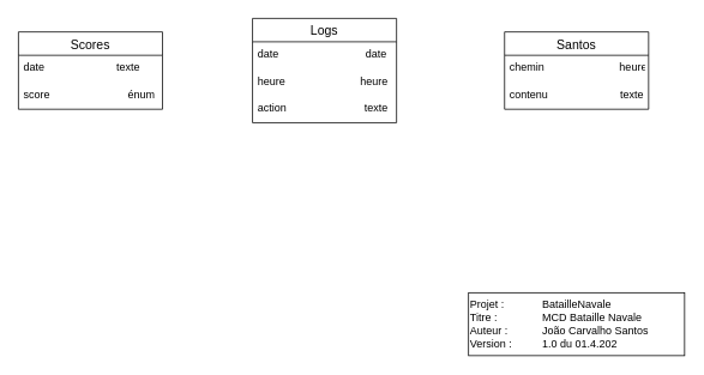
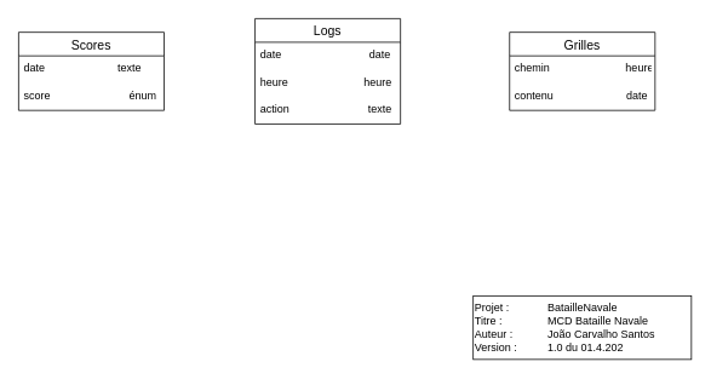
  <mxCell id="0" />
  <mxCell id="1" parent="0" />
  <mxCell id="2" value="Projet : &lt;span style=&quot;white-space: pre&quot;&gt;&#09;&lt;/span&gt;&lt;span style=&quot;white-space: pre&quot;&gt;&#09;&lt;/span&gt;BatailleNavale&lt;br&gt;Titre : &lt;span style=&quot;white-space: pre&quot;&gt;&#09;&lt;/span&gt;&lt;span style=&quot;white-space: pre&quot;&gt;&#09;&lt;/span&gt;MCD Bataille Navale&lt;br&gt;Auteur : &lt;span style=&quot;white-space: pre&quot;&gt;&#09;&lt;/span&gt;&lt;span style=&quot;white-space: pre&quot;&gt;&#09;&lt;/span&gt;João Carvalho Santos&lt;br&gt;Version : &lt;span style=&quot;white-space: pre&quot;&gt;&#09;&lt;/span&gt;&lt;span style=&quot;white-space: pre&quot;&gt;&#09;&lt;/span&gt;1.0 du 01.4.202" style="rounded=0;whiteSpace=wrap;html=1;align=left;" parent="1" vertex="1"><mxGeometry x="520" y="325" width="240" height="70" as="geometry" /></mxCell>
  <mxCell id="3" value="Logs" style="swimlane;fontStyle=0;childLayout=stackLayout;horizontal=1;startSize=26;horizontalStack=0;resizeParent=1;resizeParentMax=0;resizeLast=0;collapsible=1;marginBottom=0;align=center;fontSize=14;" parent="1" vertex="1"><mxGeometry x="280" y="20" width="160" height="116" as="geometry" /></mxCell>
  <mxCell id="4" value="date                             date" style="text;strokeColor=none;fillColor=none;spacingLeft=4;spacingRight=4;overflow=hidden;rotatable=0;points=[[0,0.5],[1,0.5]];portConstraint=eastwest;fontSize=12;" parent="3" vertex="1"><mxGeometry y="26" width="160" height="30" as="geometry" /></mxCell>
  <mxCell id="5" value="heure                         heure" style="text;strokeColor=none;fillColor=none;spacingLeft=4;spacingRight=4;overflow=hidden;rotatable=0;points=[[0,0.5],[1,0.5]];portConstraint=eastwest;fontSize=12;" parent="3" vertex="1"><mxGeometry y="56" width="160" height="30" as="geometry" /></mxCell>
  <mxCell id="6" value="action                          texte" style="text;strokeColor=none;fillColor=none;spacingLeft=4;spacingRight=4;overflow=hidden;rotatable=0;points=[[0,0.5],[1,0.5]];portConstraint=eastwest;fontSize=12;" parent="3" vertex="1"><mxGeometry y="86" width="160" height="30" as="geometry" /></mxCell>
- <mxCell id="7" value="Santos" style="swimlane;fontStyle=0;childLayout=stackLayout;horizontal=1;startSize=26;horizontalStack=0;resizeParent=1;resizeParentMax=0;resizeLast=0;collapsible=1;marginBottom=0;align=center;fontSize=14;" parent="1" vertex="1"><mxGeometry x="560" y="35" width="160" height="86" as="geometry" /></mxCell>
+ <mxCell id="7" value="Grilles" style="swimlane;fontStyle=0;childLayout=stackLayout;horizontal=1;startSize=26;horizontalStack=0;resizeParent=1;resizeParentMax=0;resizeLast=0;collapsible=1;marginBottom=0;align=center;fontSize=14;" parent="1" vertex="1"><mxGeometry x="560" y="35" width="160" height="86" as="geometry" /></mxCell>
  <mxCell id="8" value="chemin                         heure" style="text;strokeColor=none;fillColor=none;spacingLeft=4;spacingRight=4;overflow=hidden;rotatable=0;points=[[0,0.5],[1,0.5]];portConstraint=eastwest;fontSize=12;" parent="7" vertex="1"><mxGeometry y="26" width="160" height="30" as="geometry" /></mxCell>
- <mxCell id="9" value="contenu                        texte" style="text;strokeColor=none;fillColor=none;spacingLeft=4;spacingRight=4;overflow=hidden;rotatable=0;points=[[0,0.5],[1,0.5]];portConstraint=eastwest;fontSize=12;" parent="7" vertex="1"><mxGeometry y="56" width="160" height="30" as="geometry" /></mxCell>
+ <mxCell id="9" value="contenu                        date" style="text;strokeColor=none;fillColor=none;spacingLeft=4;spacingRight=4;overflow=hidden;rotatable=0;points=[[0,0.5],[1,0.5]];portConstraint=eastwest;fontSize=12;" parent="7" vertex="1"><mxGeometry y="56" width="160" height="30" as="geometry" /></mxCell>
  <mxCell id="10" value="Scores" style="swimlane;fontStyle=0;childLayout=stackLayout;horizontal=1;startSize=26;horizontalStack=0;resizeParent=1;resizeParentMax=0;resizeLast=0;collapsible=1;marginBottom=0;align=center;fontSize=14;" parent="1" vertex="1"><mxGeometry x="20" y="35" width="160" height="86" as="geometry" /></mxCell>
  <mxCell id="11" value="date                        texte" style="text;strokeColor=none;fillColor=none;spacingLeft=4;spacingRight=4;overflow=hidden;rotatable=0;points=[[0,0.5],[1,0.5]];portConstraint=eastwest;fontSize=12;" parent="10" vertex="1"><mxGeometry y="26" width="160" height="30" as="geometry" /></mxCell>
  <mxCell id="12" value="score                          énum" style="text;strokeColor=none;fillColor=none;spacingLeft=4;spacingRight=4;overflow=hidden;rotatable=0;points=[[0,0.5],[1,0.5]];portConstraint=eastwest;fontSize=12;" parent="10" vertex="1"><mxGeometry y="56" width="160" height="30" as="geometry" /></mxCell>
